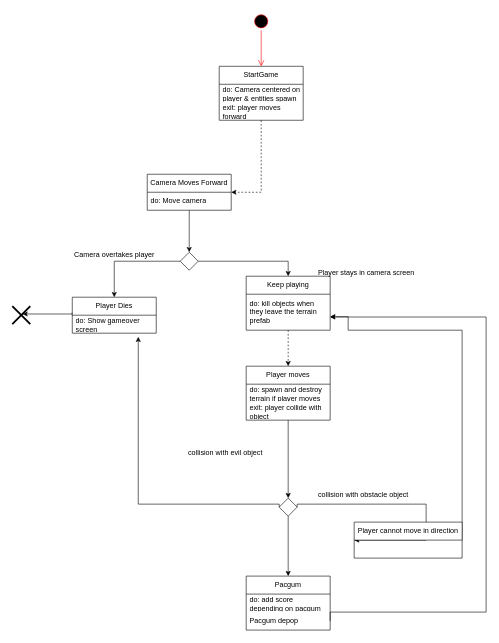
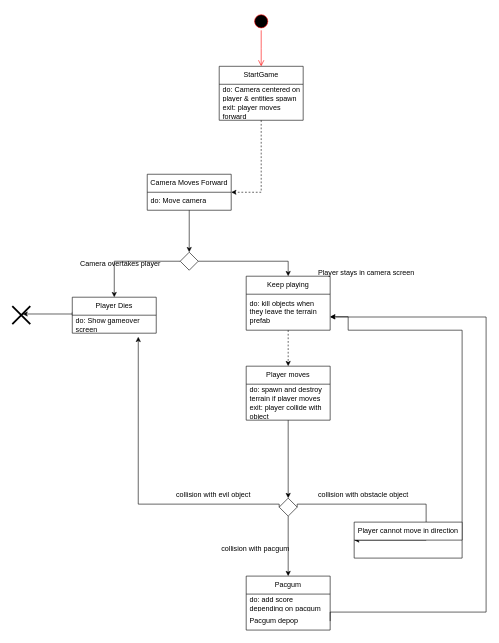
  <mxCell id="0" />
  <mxCell id="1" parent="0" />
  <mxCell id="2" value="" style="ellipse;html=1;shape=startState;fillColor=#000000;strokeColor=#ff0000;" vertex="1" parent="1"><mxGeometry x="420" y="20" width="30" height="30" as="geometry" /></mxCell>
  <mxCell id="3" value="" style="edgeStyle=orthogonalEdgeStyle;html=1;verticalAlign=bottom;endArrow=open;endSize=8;strokeColor=#ff0000;rounded=0;" edge="1" source="2" parent="1"><mxGeometry relative="1" as="geometry"><mxPoint x="435" y="110" as="targetPoint" /></mxGeometry></mxCell>
  <mxCell id="4" value="&lt;div&gt;StartGame&lt;/div&gt;" style="swimlane;fontStyle=0;childLayout=stackLayout;horizontal=1;startSize=30;horizontalStack=0;resizeParent=1;resizeParentMax=0;resizeLast=0;collapsible=1;marginBottom=0;whiteSpace=wrap;html=1;" vertex="1" parent="1"><mxGeometry x="365" y="110" width="140" height="90" as="geometry" /></mxCell>
  <mxCell id="5" value="do: Camera centered on player &amp;amp; entities spawn" style="text;strokeColor=none;fillColor=none;align=left;verticalAlign=middle;spacingLeft=4;spacingRight=4;overflow=hidden;points=[[0,0.5],[1,0.5]];portConstraint=eastwest;rotatable=0;whiteSpace=wrap;html=1;" vertex="1" parent="4"><mxGeometry y="30" width="140" height="30" as="geometry" /></mxCell>
  <mxCell id="6" value="exit: player moves forward" style="text;strokeColor=none;fillColor=none;align=left;verticalAlign=middle;spacingLeft=4;spacingRight=4;overflow=hidden;points=[[0,0.5],[1,0.5]];portConstraint=eastwest;rotatable=0;whiteSpace=wrap;html=1;" vertex="1" parent="4"><mxGeometry y="60" width="140" height="30" as="geometry" /></mxCell>
  <mxCell id="7" style="edgeStyle=orthogonalEdgeStyle;rounded=0;orthogonalLoop=1;jettySize=auto;html=1;exitX=0.5;exitY=1;exitDx=0;exitDy=0;entryX=0.5;entryY=0;entryDx=0;entryDy=0;" edge="1" parent="1" source="8" target="17"><mxGeometry relative="1" as="geometry" /></mxCell>
  <mxCell id="8" value="Camera Moves Forward" style="swimlane;fontStyle=0;childLayout=stackLayout;horizontal=1;startSize=30;horizontalStack=0;resizeParent=1;resizeParentMax=0;resizeLast=0;collapsible=1;marginBottom=0;whiteSpace=wrap;html=1;" vertex="1" parent="1"><mxGeometry x="245" y="290" width="140" height="60" as="geometry" /></mxCell>
  <mxCell id="9" value="do: Move camera" style="text;strokeColor=none;fillColor=none;align=left;verticalAlign=middle;spacingLeft=4;spacingRight=4;overflow=hidden;points=[[0,0.5],[1,0.5]];portConstraint=eastwest;rotatable=0;whiteSpace=wrap;html=1;" vertex="1" parent="8"><mxGeometry y="30" width="140" height="30" as="geometry" /></mxCell>
  <mxCell id="10" value="" style="shape=umlDestroy;whiteSpace=wrap;html=1;strokeWidth=3;targetShapes=umlLifeline;" vertex="1" parent="1"><mxGeometry x="20" y="510" width="30" height="30" as="geometry" /></mxCell>
  <mxCell id="11" style="edgeStyle=orthogonalEdgeStyle;rounded=0;orthogonalLoop=1;jettySize=auto;html=1;exitX=0;exitY=0.5;exitDx=0;exitDy=0;entryX=0.567;entryY=0.433;entryDx=0;entryDy=0;entryPerimeter=0;" edge="1" parent="1" source="13" target="10"><mxGeometry relative="1" as="geometry"><Array as="points"><mxPoint x="127" y="520" /></Array></mxGeometry></mxCell>
  <mxCell id="12" style="edgeStyle=orthogonalEdgeStyle;rounded=0;orthogonalLoop=1;jettySize=auto;html=1;dashed=1;" edge="1" parent="1" source="6" target="8"><mxGeometry relative="1" as="geometry"><Array as="points"><mxPoint x="435" y="220" /><mxPoint x="435" y="220" /></Array></mxGeometry></mxCell>
  <mxCell id="13" value="Player Dies" style="swimlane;fontStyle=0;childLayout=stackLayout;horizontal=1;startSize=30;horizontalStack=0;resizeParent=1;resizeParentMax=0;resizeLast=0;collapsible=1;marginBottom=0;whiteSpace=wrap;html=1;" vertex="1" parent="1"><mxGeometry x="120" y="495" width="140" height="60" as="geometry" /></mxCell>
  <mxCell id="14" value="do: Show gameover screen" style="text;strokeColor=none;fillColor=none;align=left;verticalAlign=middle;spacingLeft=4;spacingRight=4;overflow=hidden;points=[[0,0.5],[1,0.5]];portConstraint=eastwest;rotatable=0;whiteSpace=wrap;html=1;" vertex="1" parent="13"><mxGeometry y="30" width="140" height="30" as="geometry" /></mxCell>
  <mxCell id="15" style="edgeStyle=orthogonalEdgeStyle;rounded=0;orthogonalLoop=1;jettySize=auto;html=1;exitX=0;exitY=0.5;exitDx=0;exitDy=0;entryX=0.5;entryY=0;entryDx=0;entryDy=0;" edge="1" parent="1" source="17" target="13"><mxGeometry relative="1" as="geometry" /></mxCell>
  <mxCell id="16" style="edgeStyle=orthogonalEdgeStyle;rounded=0;orthogonalLoop=1;jettySize=auto;html=1;exitX=1;exitY=0.5;exitDx=0;exitDy=0;entryX=0.5;entryY=0;entryDx=0;entryDy=0;" edge="1" parent="1" source="17" target="20"><mxGeometry relative="1" as="geometry" /></mxCell>
  <mxCell id="17" value="" style="rhombus;whiteSpace=wrap;html=1;" vertex="1" parent="1"><mxGeometry x="300" y="420" width="30" height="30" as="geometry" /></mxCell>
- <mxCell id="18" value="Camera overtakes player" style="text;html=1;align=center;verticalAlign=middle;resizable=0;points=[];autosize=1;strokeColor=none;fillColor=none;" vertex="1" parent="1"><mxGeometry x="110" y="410" width="160" height="30" as="geometry" /></mxCell>
+ <mxCell id="18" value="Camera overtakes player" style="text;html=1;align=center;verticalAlign=middle;resizable=0;points=[];autosize=1;strokeColor=none;fillColor=none;" vertex="1" parent="1"><mxGeometry x="120" y="425" width="160" height="30" as="geometry" /></mxCell>
  <mxCell id="19" style="edgeStyle=orthogonalEdgeStyle;rounded=0;orthogonalLoop=1;jettySize=auto;html=1;exitX=0.5;exitY=1;exitDx=0;exitDy=0;entryX=0.5;entryY=0;entryDx=0;entryDy=0;dashed=1;" edge="1" parent="1" source="20" target="37"><mxGeometry relative="1" as="geometry" /></mxCell>
  <mxCell id="20" value="Keep playing" style="swimlane;fontStyle=0;childLayout=stackLayout;horizontal=1;startSize=30;horizontalStack=0;resizeParent=1;resizeParentMax=0;resizeLast=0;collapsible=1;marginBottom=0;whiteSpace=wrap;html=1;" vertex="1" parent="1"><mxGeometry x="410" y="460" width="140" height="90" as="geometry" /></mxCell>
  <mxCell id="21" value="do: kill objects when they leave the terrain prefab" style="text;strokeColor=none;fillColor=none;align=left;verticalAlign=middle;spacingLeft=4;spacingRight=4;overflow=hidden;points=[[0,0.5],[1,0.5]];portConstraint=eastwest;rotatable=0;whiteSpace=wrap;html=1;" vertex="1" parent="20"><mxGeometry y="30" width="140" height="60" as="geometry" /></mxCell>
  <mxCell id="22" value="Player stays in camera screen" style="text;html=1;align=center;verticalAlign=middle;resizable=0;points=[];autosize=1;strokeColor=none;fillColor=none;" vertex="1" parent="1"><mxGeometry x="520" y="440" width="180" height="30" as="geometry" /></mxCell>
  <mxCell id="23" style="edgeStyle=orthogonalEdgeStyle;rounded=0;orthogonalLoop=1;jettySize=auto;html=1;exitX=0;exitY=0.5;exitDx=0;exitDy=0;entryX=0.786;entryY=1.2;entryDx=0;entryDy=0;entryPerimeter=0;" edge="1" parent="1" source="26" target="14"><mxGeometry relative="1" as="geometry"><mxPoint x="370" y="560" as="targetPoint" /><Array as="points"><mxPoint x="465" y="840" /><mxPoint x="230" y="840" /></Array></mxGeometry></mxCell>
  <mxCell id="24" style="edgeStyle=orthogonalEdgeStyle;rounded=0;orthogonalLoop=1;jettySize=auto;html=1;exitX=1;exitY=0.5;exitDx=0;exitDy=0;entryX=0;entryY=0.5;entryDx=0;entryDy=0;" edge="1" parent="1" source="26" target="29"><mxGeometry relative="1" as="geometry"><Array as="points"><mxPoint x="495" y="840" /><mxPoint x="710" y="840" /><mxPoint x="710" y="900" /></Array></mxGeometry></mxCell>
  <mxCell id="25" style="edgeStyle=orthogonalEdgeStyle;rounded=0;orthogonalLoop=1;jettySize=auto;html=1;exitX=0.5;exitY=1;exitDx=0;exitDy=0;" edge="1" parent="1" source="26" target="31"><mxGeometry relative="1" as="geometry" /></mxCell>
  <mxCell id="26" value="" style="rhombus;whiteSpace=wrap;html=1;" vertex="1" parent="1"><mxGeometry x="465" y="830" width="30" height="30" as="geometry" /></mxCell>
- <mxCell id="27" value="collision with evil object" style="text;html=1;align=center;verticalAlign=middle;resizable=0;points=[];autosize=1;strokeColor=none;fillColor=none;" vertex="1" parent="1"><mxGeometry x="300" y="740" width="150" height="30" as="geometry" /></mxCell>
+ <mxCell id="27" value="collision with evil object" style="text;html=1;align=center;verticalAlign=middle;resizable=0;points=[];autosize=1;strokeColor=none;fillColor=none;" vertex="1" parent="1"><mxGeometry x="280" y="810" width="150" height="30" as="geometry" /></mxCell>
  <mxCell id="28" style="edgeStyle=orthogonalEdgeStyle;rounded=0;orthogonalLoop=1;jettySize=auto;html=1;exitX=1;exitY=0.5;exitDx=0;exitDy=0;entryX=1;entryY=0.75;entryDx=0;entryDy=0;" edge="1" parent="1" source="29" target="20"><mxGeometry relative="1" as="geometry"><mxPoint x="550" y="555" as="targetPoint" /><Array as="points"><mxPoint x="770" y="900" /><mxPoint x="770" y="550" /><mxPoint x="580" y="550" /><mxPoint x="580" y="525" /></Array></mxGeometry></mxCell>
  <mxCell id="29" value="Player cannot move in direction" style="swimlane;fontStyle=0;childLayout=stackLayout;horizontal=1;startSize=30;horizontalStack=0;resizeParent=1;resizeParentMax=0;resizeLast=0;collapsible=1;marginBottom=0;whiteSpace=wrap;html=1;" vertex="1" parent="1"><mxGeometry x="590" y="870" width="180" height="60" as="geometry" /></mxCell>
  <mxCell id="30" value="collision with obstacle object" style="text;html=1;align=center;verticalAlign=middle;resizable=0;points=[];autosize=1;strokeColor=none;fillColor=none;" vertex="1" parent="1"><mxGeometry x="520" y="810" width="170" height="30" as="geometry" /></mxCell>
  <mxCell id="31" value="Pacgum" style="swimlane;fontStyle=0;childLayout=stackLayout;horizontal=1;startSize=30;horizontalStack=0;resizeParent=1;resizeParentMax=0;resizeLast=0;collapsible=1;marginBottom=0;whiteSpace=wrap;html=1;" vertex="1" parent="1"><mxGeometry x="410" y="960" width="140" height="90" as="geometry" /></mxCell>
  <mxCell id="32" value="do: add score depending on pacgum value" style="text;strokeColor=none;fillColor=none;align=left;verticalAlign=middle;spacingLeft=4;spacingRight=4;overflow=hidden;points=[[0,0.5],[1,0.5]];portConstraint=eastwest;rotatable=0;whiteSpace=wrap;html=1;" vertex="1" parent="31"><mxGeometry y="30" width="140" height="30" as="geometry" /></mxCell>
  <mxCell id="33" value="Pacgum depop" style="text;strokeColor=none;fillColor=none;align=left;verticalAlign=middle;spacingLeft=4;spacingRight=4;overflow=hidden;points=[[0,0.5],[1,0.5]];portConstraint=eastwest;rotatable=0;whiteSpace=wrap;html=1;" vertex="1" parent="31"><mxGeometry y="60" width="140" height="30" as="geometry" /></mxCell>
  <mxCell id="34" style="edgeStyle=orthogonalEdgeStyle;rounded=0;orthogonalLoop=1;jettySize=auto;html=1;exitX=1;exitY=0.5;exitDx=0;exitDy=0;" edge="1" parent="1" source="33"><mxGeometry relative="1" as="geometry"><mxPoint x="550" y="528" as="targetPoint" /><Array as="points"><mxPoint x="550" y="1020" /><mxPoint x="810" y="1020" /><mxPoint x="810" y="528" /><mxPoint x="555" y="528" /></Array></mxGeometry></mxCell>
+ <mxCell id="35" value="collision with pacgum" style="text;html=1;align=center;verticalAlign=middle;resizable=0;points=[];autosize=1;strokeColor=none;fillColor=none;" vertex="1" parent="1"><mxGeometry x="355" y="900" width="140" height="30" as="geometry" /></mxCell>
  <mxCell id="36" style="edgeStyle=orthogonalEdgeStyle;rounded=0;orthogonalLoop=1;jettySize=auto;html=1;entryX=0.5;entryY=0;entryDx=0;entryDy=0;" edge="1" parent="1" source="37" target="26"><mxGeometry relative="1" as="geometry" /></mxCell>
  <mxCell id="37" value="Player moves " style="swimlane;fontStyle=0;childLayout=stackLayout;horizontal=1;startSize=30;horizontalStack=0;resizeParent=1;resizeParentMax=0;resizeLast=0;collapsible=1;marginBottom=0;whiteSpace=wrap;html=1;" vertex="1" parent="1"><mxGeometry x="410" y="610" width="140" height="90" as="geometry" /></mxCell>
  <mxCell id="38" value="do: spawn and destroy terrain if player moves forward" style="text;strokeColor=none;fillColor=none;align=left;verticalAlign=middle;spacingLeft=4;spacingRight=4;overflow=hidden;points=[[0,0.5],[1,0.5]];portConstraint=eastwest;rotatable=0;whiteSpace=wrap;html=1;" vertex="1" parent="37"><mxGeometry y="30" width="140" height="30" as="geometry" /></mxCell>
  <mxCell id="39" value="exit: player collide with object" style="text;strokeColor=none;fillColor=none;align=left;verticalAlign=middle;spacingLeft=4;spacingRight=4;overflow=hidden;points=[[0,0.5],[1,0.5]];portConstraint=eastwest;rotatable=0;whiteSpace=wrap;html=1;" vertex="1" parent="37"><mxGeometry y="60" width="140" height="30" as="geometry" /></mxCell>
